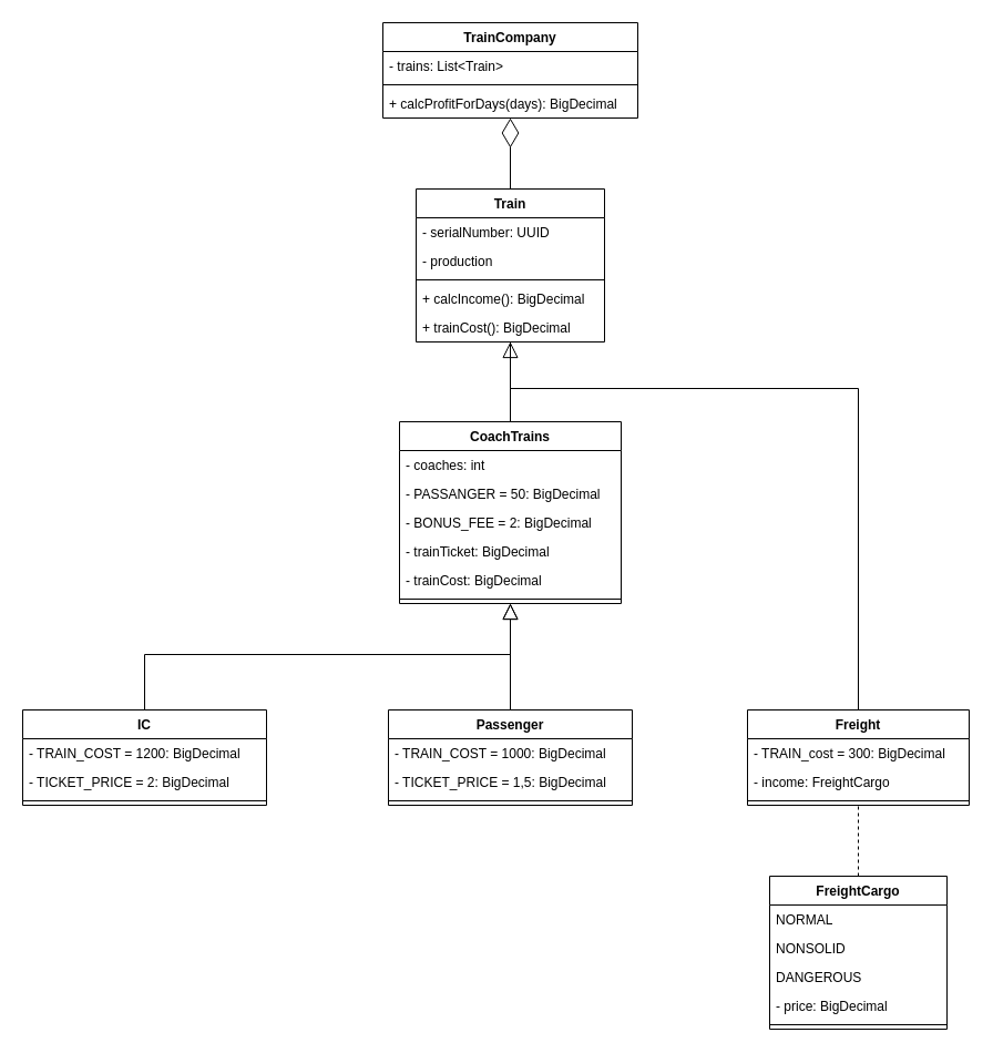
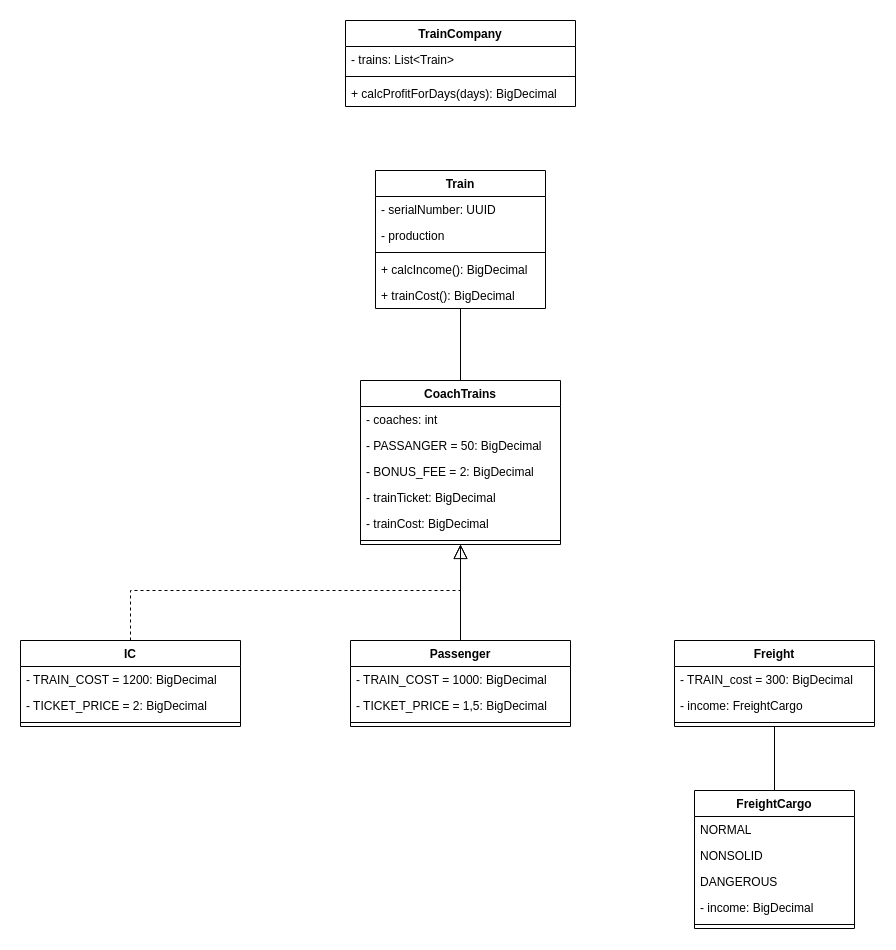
  <mxCell id="0" />
  <mxCell id="1" parent="0" />
  <mxCell id="2" value="Train" style="swimlane;fontStyle=1;childLayout=stackLayout;horizontal=1;startSize=26;horizontalStack=0;resizeParent=1;resizeParentMax=0;resizeLast=0;collapsible=1;marginBottom=0;" vertex="1" parent="1"><mxGeometry x="375" y="170" width="170" height="138" as="geometry" /></mxCell>
  <mxCell id="3" value="- serialNumber: UUID" style="text;strokeColor=none;fillColor=none;align=left;verticalAlign=top;spacingLeft=4;spacingRight=4;overflow=hidden;rotatable=0;points=[[0,0.5],[1,0.5]];portConstraint=eastwest;" vertex="1" parent="2"><mxGeometry y="26" width="170" height="26" as="geometry" /></mxCell>
  <mxCell id="4" value="- production" style="text;strokeColor=none;fillColor=none;align=left;verticalAlign=top;spacingLeft=4;spacingRight=4;overflow=hidden;rotatable=0;points=[[0,0.5],[1,0.5]];portConstraint=eastwest;" vertex="1" parent="2"><mxGeometry y="52" width="170" height="26" as="geometry" /></mxCell>
  <mxCell id="5" value="" style="line;strokeWidth=1;fillColor=none;align=left;verticalAlign=middle;spacingTop=-1;spacingLeft=3;spacingRight=3;rotatable=0;labelPosition=right;points=[];portConstraint=eastwest;" vertex="1" parent="2"><mxGeometry y="78" width="170" height="8" as="geometry" /></mxCell>
  <mxCell id="6" value="+ calcIncome(): BigDecimal" style="text;strokeColor=none;fillColor=none;align=left;verticalAlign=top;spacingLeft=4;spacingRight=4;overflow=hidden;rotatable=0;points=[[0,0.5],[1,0.5]];portConstraint=eastwest;" vertex="1" parent="2"><mxGeometry y="86" width="170" height="26" as="geometry" /></mxCell>
  <mxCell id="7" value="+ trainCost(): BigDecimal" style="text;strokeColor=none;fillColor=none;align=left;verticalAlign=top;spacingLeft=4;spacingRight=4;overflow=hidden;rotatable=0;points=[[0,0.5],[1,0.5]];portConstraint=eastwest;" vertex="1" parent="2"><mxGeometry y="112" width="170" height="26" as="geometry" /></mxCell>
  <mxCell id="8" style="edgeStyle=orthogonalEdgeStyle;rounded=0;orthogonalLoop=1;jettySize=auto;html=1;endArrow=none;endFill=0;endSize=12;" edge="1" parent="1" source="9" target="2"><mxGeometry relative="1" as="geometry" /></mxCell>
  <mxCell id="9" value="CoachTrains" style="swimlane;fontStyle=1;childLayout=stackLayout;horizontal=1;startSize=26;horizontalStack=0;resizeParent=1;resizeParentMax=0;resizeLast=0;collapsible=1;marginBottom=0;" vertex="1" parent="1"><mxGeometry x="360" y="380" width="200" height="164" as="geometry" /></mxCell>
  <mxCell id="10" value="- coaches: int" style="text;strokeColor=none;fillColor=none;align=left;verticalAlign=top;spacingLeft=4;spacingRight=4;overflow=hidden;rotatable=0;points=[[0,0.5],[1,0.5]];portConstraint=eastwest;" vertex="1" parent="9"><mxGeometry y="26" width="200" height="26" as="geometry" /></mxCell>
  <mxCell id="11" value="- PASSANGER = 50: BigDecimal" style="text;strokeColor=none;fillColor=none;align=left;verticalAlign=top;spacingLeft=4;spacingRight=4;overflow=hidden;rotatable=0;points=[[0,0.5],[1,0.5]];portConstraint=eastwest;" vertex="1" parent="9"><mxGeometry y="52" width="200" height="26" as="geometry" /></mxCell>
  <mxCell id="12" value="- BONUS_FEE = 2: BigDecimal" style="text;strokeColor=none;fillColor=none;align=left;verticalAlign=top;spacingLeft=4;spacingRight=4;overflow=hidden;rotatable=0;points=[[0,0.5],[1,0.5]];portConstraint=eastwest;" vertex="1" parent="9"><mxGeometry y="78" width="200" height="26" as="geometry" /></mxCell>
  <mxCell id="13" value="- trainTicket: BigDecimal" style="text;strokeColor=none;fillColor=none;align=left;verticalAlign=top;spacingLeft=4;spacingRight=4;overflow=hidden;rotatable=0;points=[[0,0.5],[1,0.5]];portConstraint=eastwest;" vertex="1" parent="9"><mxGeometry y="104" width="200" height="26" as="geometry" /></mxCell>
  <mxCell id="14" value="- trainCost: BigDecimal" style="text;strokeColor=none;fillColor=none;align=left;verticalAlign=top;spacingLeft=4;spacingRight=4;overflow=hidden;rotatable=0;points=[[0,0.5],[1,0.5]];portConstraint=eastwest;" vertex="1" parent="9"><mxGeometry y="130" width="200" height="26" as="geometry" /></mxCell>
  <mxCell id="15" value="" style="line;strokeWidth=1;fillColor=none;align=left;verticalAlign=middle;spacingTop=-1;spacingLeft=3;spacingRight=3;rotatable=0;labelPosition=right;points=[];portConstraint=eastwest;" vertex="1" parent="9"><mxGeometry y="156" width="200" height="8" as="geometry" /></mxCell>
- <mxCell id="16" style="edgeStyle=orthogonalEdgeStyle;rounded=0;orthogonalLoop=1;jettySize=auto;html=1;endArrow=block;endFill=0;endSize=12;" edge="1" parent="1" source="17" target="9"><mxGeometry relative="1" as="geometry"><Array as="points"><mxPoint x="130" y="590" /><mxPoint y="590" x="460" /></Array></mxGeometry></mxCell>
+ <mxCell id="16" style="edgeStyle=orthogonalEdgeStyle;rounded=0;orthogonalLoop=1;jettySize=auto;html=1;endArrow=block;endFill=0;endSize=12;dashed=1;" edge="1" parent="1" source="17" target="9"><mxGeometry relative="1" as="geometry"><Array as="points"><mxPoint x="130" y="590" /><mxPoint y="590" x="460" /></Array></mxGeometry></mxCell>
  <mxCell id="17" value="IC" style="swimlane;fontStyle=1;childLayout=stackLayout;horizontal=1;startSize=26;horizontalStack=0;resizeParent=1;resizeParentMax=0;resizeLast=0;collapsible=1;marginBottom=0;" vertex="1" parent="1"><mxGeometry x="20" y="640" width="220" height="86" as="geometry" /></mxCell>
  <mxCell id="18" value="- TRAIN_COST = 1200: BigDecimal" style="text;strokeColor=none;fillColor=none;align=left;verticalAlign=top;spacingLeft=4;spacingRight=4;overflow=hidden;rotatable=0;points=[[0,0.5],[1,0.5]];portConstraint=eastwest;" vertex="1" parent="17"><mxGeometry y="26" width="220" height="26" as="geometry" /></mxCell>
  <mxCell id="19" value="- TICKET_PRICE = 2: BigDecimal" style="text;strokeColor=none;fillColor=none;align=left;verticalAlign=top;spacingLeft=4;spacingRight=4;overflow=hidden;rotatable=0;points=[[0,0.5],[1,0.5]];portConstraint=eastwest;" vertex="1" parent="17"><mxGeometry y="52" width="220" height="26" as="geometry" /></mxCell>
  <mxCell id="20" value="" style="line;strokeWidth=1;fillColor=none;align=left;verticalAlign=middle;spacingTop=-1;spacingLeft=3;spacingRight=3;rotatable=0;labelPosition=right;points=[];portConstraint=eastwest;" vertex="1" parent="17"><mxGeometry y="78" width="220" height="8" as="geometry" /></mxCell>
- <mxCell id="21" style="edgeStyle=orthogonalEdgeStyle;rounded=0;orthogonalLoop=1;jettySize=auto;html=1;endArrow=block;endFill=0;endSize=12;" edge="1" parent="1" source="22" target="9"><mxGeometry relative="1" as="geometry" /></mxCell>
+ <mxCell id="21" style="edgeStyle=orthogonalEdgeStyle;rounded=0;orthogonalLoop=1;jettySize=auto;html=1;endArrow=open;endFill=0;endSize=12;" edge="1" parent="1" source="22" target="9"><mxGeometry relative="1" as="geometry" /></mxCell>
  <mxCell id="22" value="Passenger" style="swimlane;fontStyle=1;childLayout=stackLayout;horizontal=1;startSize=26;horizontalStack=0;resizeParent=1;resizeParentMax=0;resizeLast=0;collapsible=1;marginBottom=0;" vertex="1" parent="1"><mxGeometry x="350" y="640" width="220" height="86" as="geometry" /></mxCell>
  <mxCell id="23" value="- TRAIN_COST = 1000: BigDecimal" style="text;strokeColor=none;fillColor=none;align=left;verticalAlign=top;spacingLeft=4;spacingRight=4;overflow=hidden;rotatable=0;points=[[0,0.5],[1,0.5]];portConstraint=eastwest;" vertex="1" parent="22"><mxGeometry y="26" width="220" height="26" as="geometry" /></mxCell>
  <mxCell id="24" value="- TICKET_PRICE = 1,5: BigDecimal" style="text;strokeColor=none;fillColor=none;align=left;verticalAlign=top;spacingLeft=4;spacingRight=4;overflow=hidden;rotatable=0;points=[[0,0.5],[1,0.5]];portConstraint=eastwest;" vertex="1" parent="22"><mxGeometry y="52" width="220" height="26" as="geometry" /></mxCell>
  <mxCell id="25" value="" style="line;strokeWidth=1;fillColor=none;align=left;verticalAlign=middle;spacingTop=-1;spacingLeft=3;spacingRight=3;rotatable=0;labelPosition=right;points=[];portConstraint=eastwest;" vertex="1" parent="22"><mxGeometry y="78" width="220" height="8" as="geometry" /></mxCell>
- <mxCell id="26" style="edgeStyle=orthogonalEdgeStyle;rounded=0;orthogonalLoop=1;jettySize=auto;html=1;endArrow=block;endFill=0;endSize=12;" edge="1" parent="1" source="27" target="2"><mxGeometry relative="1" as="geometry"><Array as="points"><mxPoint x="774" y="350" /><mxPoint y="350" x="460" /></Array></mxGeometry></mxCell>
  <mxCell id="27" value="Freight" style="swimlane;fontStyle=1;childLayout=stackLayout;horizontal=1;startSize=26;horizontalStack=0;resizeParent=1;resizeParentMax=0;resizeLast=0;collapsible=1;marginBottom=0;" vertex="1" parent="1"><mxGeometry x="674" y="640" width="200" height="86" as="geometry" /></mxCell>
  <mxCell id="28" value="- TRAIN_cost = 300: BigDecimal" style="text;strokeColor=none;fillColor=none;align=left;verticalAlign=top;spacingLeft=4;spacingRight=4;overflow=hidden;rotatable=0;points=[[0,0.5],[1,0.5]];portConstraint=eastwest;" vertex="1" parent="27"><mxGeometry y="26" width="200" height="26" as="geometry" /></mxCell>
  <mxCell id="29" value="- income: FreightCargo" style="text;strokeColor=none;fillColor=none;align=left;verticalAlign=top;spacingLeft=4;spacingRight=4;overflow=hidden;rotatable=0;points=[[0,0.5],[1,0.5]];portConstraint=eastwest;" vertex="1" parent="27"><mxGeometry y="52" width="200" height="26" as="geometry" /></mxCell>
  <mxCell id="30" value="" style="line;strokeWidth=1;fillColor=none;align=left;verticalAlign=middle;spacingTop=-1;spacingLeft=3;spacingRight=3;rotatable=0;labelPosition=right;points=[];portConstraint=eastwest;" vertex="1" parent="27"><mxGeometry y="78" width="200" height="8" as="geometry" /></mxCell>
- <mxCell id="31" style="edgeStyle=orthogonalEdgeStyle;rounded=0;orthogonalLoop=1;jettySize=auto;html=1;endArrow=none;endFill=0;dashed=1;" edge="1" parent="1" source="32" target="27"><mxGeometry relative="1" as="geometry" /></mxCell>
+ <mxCell id="31" style="edgeStyle=orthogonalEdgeStyle;rounded=0;orthogonalLoop=1;jettySize=auto;html=1;endArrow=none;endFill=0;" edge="1" parent="1" source="32" target="27"><mxGeometry relative="1" as="geometry" /></mxCell>
  <mxCell id="32" value="FreightCargo" style="swimlane;fontStyle=1;childLayout=stackLayout;horizontal=1;startSize=26;horizontalStack=0;resizeParent=1;resizeParentMax=0;resizeLast=0;collapsible=1;marginBottom=0;" vertex="1" parent="1"><mxGeometry x="694" y="790" width="160" height="138" as="geometry" /></mxCell>
  <mxCell id="33" value="NORMAL" style="text;strokeColor=none;fillColor=none;align=left;verticalAlign=top;spacingLeft=4;spacingRight=4;overflow=hidden;rotatable=0;points=[[0,0.5],[1,0.5]];portConstraint=eastwest;" vertex="1" parent="32"><mxGeometry y="26" width="160" height="26" as="geometry" /></mxCell>
  <mxCell id="34" value="NONSOLID" style="text;strokeColor=none;fillColor=none;align=left;verticalAlign=top;spacingLeft=4;spacingRight=4;overflow=hidden;rotatable=0;points=[[0,0.5],[1,0.5]];portConstraint=eastwest;" vertex="1" parent="32"><mxGeometry y="52" width="160" height="26" as="geometry" /></mxCell>
  <mxCell id="35" value="DANGEROUS" style="text;strokeColor=none;fillColor=none;align=left;verticalAlign=top;spacingLeft=4;spacingRight=4;overflow=hidden;rotatable=0;points=[[0,0.5],[1,0.5]];portConstraint=eastwest;" vertex="1" parent="32"><mxGeometry y="78" width="160" height="26" as="geometry" /></mxCell>
- <mxCell id="36" value="- price: BigDecimal" style="text;strokeColor=none;fillColor=none;align=left;verticalAlign=top;spacingLeft=4;spacingRight=4;overflow=hidden;rotatable=0;points=[[0,0.5],[1,0.5]];portConstraint=eastwest;" vertex="1" parent="32"><mxGeometry y="104" width="160" height="26" as="geometry" /></mxCell>
+ <mxCell id="36" value="- income: BigDecimal" style="text;strokeColor=none;fillColor=none;align=left;verticalAlign=top;spacingLeft=4;spacingRight=4;overflow=hidden;rotatable=0;points=[[0,0.5],[1,0.5]];portConstraint=eastwest;" vertex="1" parent="32"><mxGeometry y="104" width="160" height="26" as="geometry" /></mxCell>
  <mxCell id="37" value="" style="line;strokeWidth=1;fillColor=none;align=left;verticalAlign=middle;spacingTop=-1;spacingLeft=3;spacingRight=3;rotatable=0;labelPosition=right;points=[];portConstraint=eastwest;" vertex="1" parent="32"><mxGeometry y="130" width="160" height="8" as="geometry" /></mxCell>
  <mxCell id="38" value="TrainCompany" style="swimlane;fontStyle=1;childLayout=stackLayout;horizontal=1;startSize=26;horizontalStack=0;resizeParent=1;resizeParentMax=0;resizeLast=0;collapsible=1;marginBottom=0;" vertex="1" parent="1"><mxGeometry x="345" y="20" width="230" height="86" as="geometry" /></mxCell>
  <mxCell id="39" value="- trains: List&lt;Train&gt;" style="text;strokeColor=none;fillColor=none;align=left;verticalAlign=top;spacingLeft=4;spacingRight=4;overflow=hidden;rotatable=0;points=[[0,0.5],[1,0.5]];portConstraint=eastwest;" vertex="1" parent="38"><mxGeometry y="26" width="230" height="26" as="geometry" /></mxCell>
  <mxCell id="40" value="" style="line;strokeWidth=1;fillColor=none;align=left;verticalAlign=middle;spacingTop=-1;spacingLeft=3;spacingRight=3;rotatable=0;labelPosition=right;points=[];portConstraint=eastwest;" vertex="1" parent="38"><mxGeometry y="52" width="230" height="8" as="geometry" /></mxCell>
  <mxCell id="41" value="+ calcProfitForDays(days): BigDecimal" style="text;strokeColor=none;fillColor=none;align=left;verticalAlign=top;spacingLeft=4;spacingRight=4;overflow=hidden;rotatable=0;points=[[0,0.5],[1,0.5]];portConstraint=eastwest;" vertex="1" parent="38"><mxGeometry y="60" width="230" height="26" as="geometry" /></mxCell>
- <mxCell id="42" value="" style="endArrow=diamondThin;endFill=0;endSize=24;html=1;rounded=0;" edge="1" parent="1" source="2" target="38"><mxGeometry width="160" relative="1" as="geometry"><mxPoint x="90" y="150" as="sourcePoint" /><mxPoint x="250" y="150" as="targetPoint" /></mxGeometry></mxCell>
